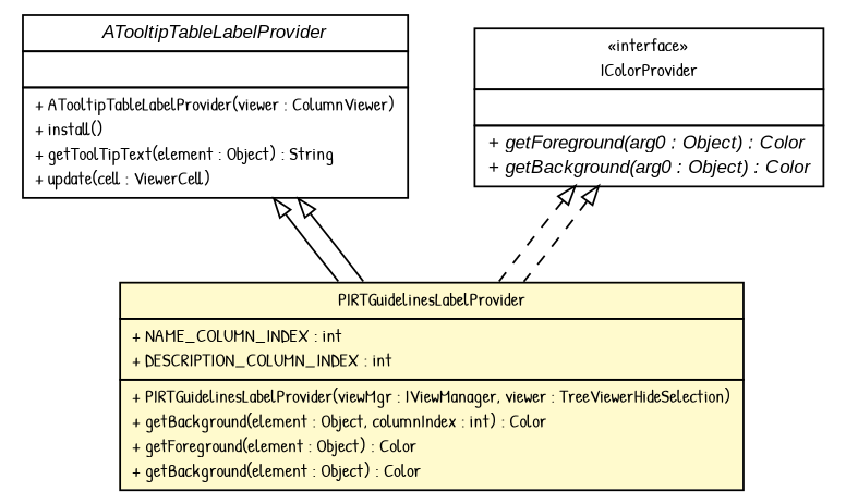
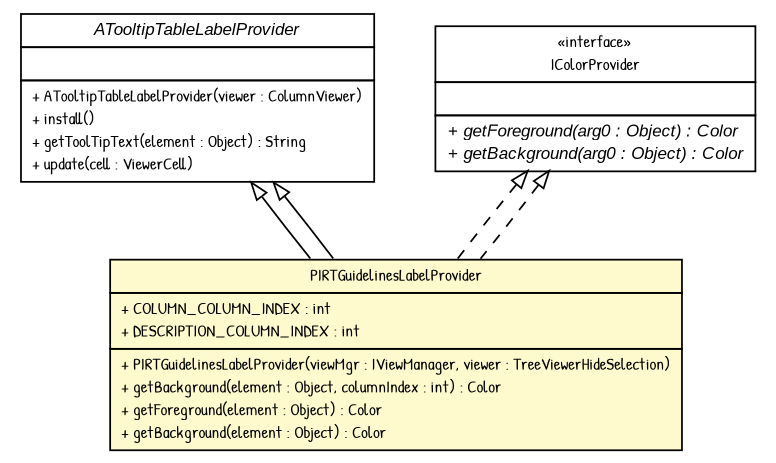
  digraph {
    nodesep=0.25
    ranksep=0.5
    fontname="Patrick Hand"
    node [fontcolor=black fontname="Patrick Hand" fontsize=10.0 shape=plaintext]
    edge [arrowtail=empty dir=back fontname="Patrick Hand" fontsize=10 headport=p labelfontname=arial labelfontsize=10 tailport=p]
-   n1 [label=<<table title="gov.sandia.cf.parts.ui.pirt.editors.PIRTGuidelinesLabelProvider" border="0" cellborder="1" cellspacing="0" cellpadding="2" port="p" bgcolor="lemonChiffon" href="./PIRTGuidelinesLabelProvider.html"> 		<tr><td><table border="0" cellspacing="0" cellpadding="1"> <tr><td align="center" balign="center"> PIRTGuidelinesLabelProvider </td></tr> 		</table></td></tr> 		<tr><td><table border="0" cellspacing="0" cellpadding="1"> <tr><td align="left" balign="left"> + NAME_COLUMN_INDEX : int </td></tr> <tr><td align="left" balign="left"> + DESCRIPTION_COLUMN_INDEX : int </td></tr> 		</table></td></tr> 		<tr><td><table border="0" cellspacing="0" cellpadding="1"> <tr><td align="left" balign="left"> + PIRTGuidelinesLabelProvider(viewMgr : IViewManager, viewer : TreeViewerHideSelection) </td></tr> <tr><td align="left" balign="left"> + getBackground(element : Object, columnIndex : int) : Color </td></tr> <tr><td align="left" balign="left"> + getForeground(element : Object) : Color </td></tr> <tr><td align="left" balign="left"> + getBackground(element : Object) : Color </td></tr> 		</table></td></tr> 		</table>>]
+   n1 [label=<<table title="gov.sandia.cf.parts.ui.pirt.editors.PIRTGuidelinesLabelProvider" border="0" cellborder="1" cellspacing="0" cellpadding="2" port="p" bgcolor="lemonChiffon" href="./PIRTGuidelinesLabelProvider.html"> 		<tr><td><table border="0" cellspacing="0" cellpadding="1"> <tr><td align="center" balign="center"> PIRTGuidelinesLabelProvider </td></tr> 		</table></td></tr> 		<tr><td><table border="0" cellspacing="0" cellpadding="1"> <tr><td align="left" balign="left"> + COLUMN_COLUMN_INDEX : int </td></tr> <tr><td align="left" balign="left"> + DESCRIPTION_COLUMN_INDEX : int </td></tr> 		</table></td></tr> 		<tr><td><table border="0" cellspacing="0" cellpadding="1"> <tr><td align="left" balign="left"> + PIRTGuidelinesLabelProvider(viewMgr : IViewManager, viewer : TreeViewerHideSelection) </td></tr> <tr><td align="left" balign="left"> + getBackground(element : Object, columnIndex : int) : Color </td></tr> <tr><td align="left" balign="left"> + getForeground(element : Object) : Color </td></tr> <tr><td align="left" balign="left"> + getBackground(element : Object) : Color </td></tr> 		</table></td></tr> 		</table>>]
    n2 [label=<<table title="gov.sandia.cf.parts.viewer.editors.ATooltipTableLabelProvider" border="0" cellborder="1" cellspacing="0" cellpadding="2" port="p" href="../../../viewer/editors/ATooltipTableLabelProvider.html"> 		<tr><td><table border="0" cellspacing="0" cellpadding="1"> <tr><td align="center" balign="center"><font face="arial italic"> ATooltipTableLabelProvider </font></td></tr> 		</table></td></tr> 		<tr><td><table border="0" cellspacing="0" cellpadding="1"> <tr><td align="left" balign="left">  </td></tr> 		</table></td></tr> 		<tr><td><table border="0" cellspacing="0" cellpadding="1"> <tr><td align="left" balign="left"> + ATooltipTableLabelProvider(viewer : ColumnViewer) </td></tr> <tr><td align="left" balign="left"> + install() </td></tr> <tr><td align="left" balign="left"> + getToolTipText(element : Object) : String </td></tr> <tr><td align="left" balign="left"> + update(cell : ViewerCell) </td></tr> 		</table></td></tr> 		</table>>]
    n3 [label=<<table title="org.eclipse.jface.viewers.IColorProvider" border="0" cellborder="1" cellspacing="0" cellpadding="2" port="p" href="http://java.sun.com/j2se/1.4.2/docs/api/org/eclipse/jface/viewers/IColorProvider.html"> 		<tr><td><table border="0" cellspacing="0" cellpadding="1"> <tr><td align="center" balign="center"> &#171;interface&#187; </td></tr> <tr><td align="center" balign="center"> IColorProvider </td></tr> 		</table></td></tr> 		<tr><td><table border="0" cellspacing="0" cellpadding="1"> <tr><td align="left" balign="left">  </td></tr> 		</table></td></tr> 		<tr><td><table border="0" cellspacing="0" cellpadding="1"> <tr><td align="left" balign="left"><font face="arial italic" point-size="10.0"> + getForeground(arg0 : Object) : Color </font></td></tr> <tr><td align="left" balign="left"><font face="arial italic" point-size="10.0"> + getBackground(arg0 : Object) : Color </font></td></tr> 		</table></td></tr> 		</table>>]
    n2 -> n1
    n2 -> n1
    n3 -> n1 [style=dashed]
    n3 -> n1 [style=dashed]
  }
